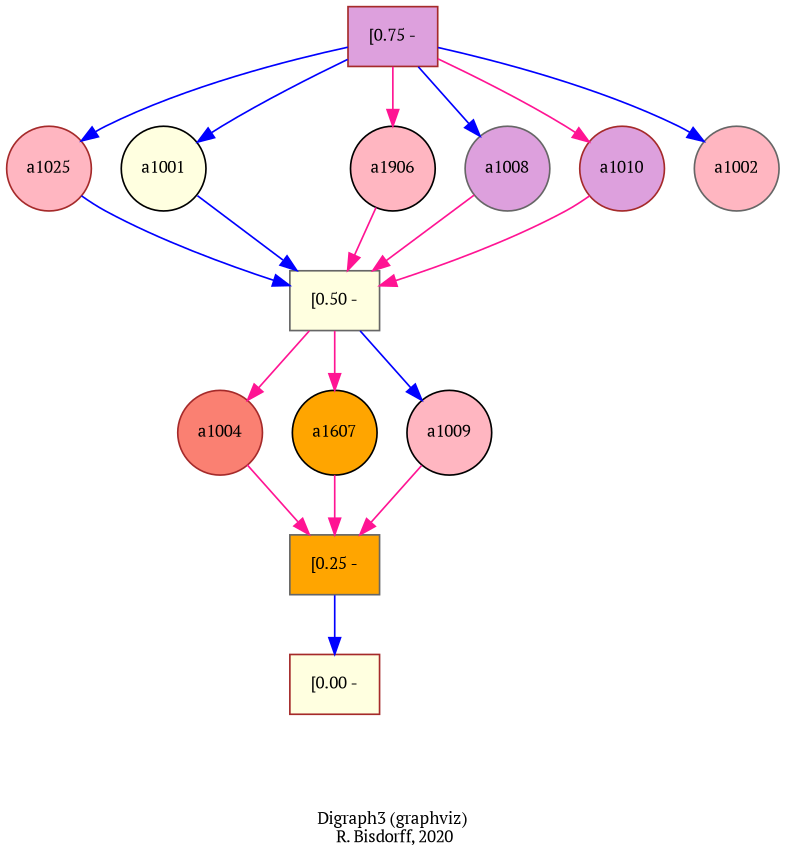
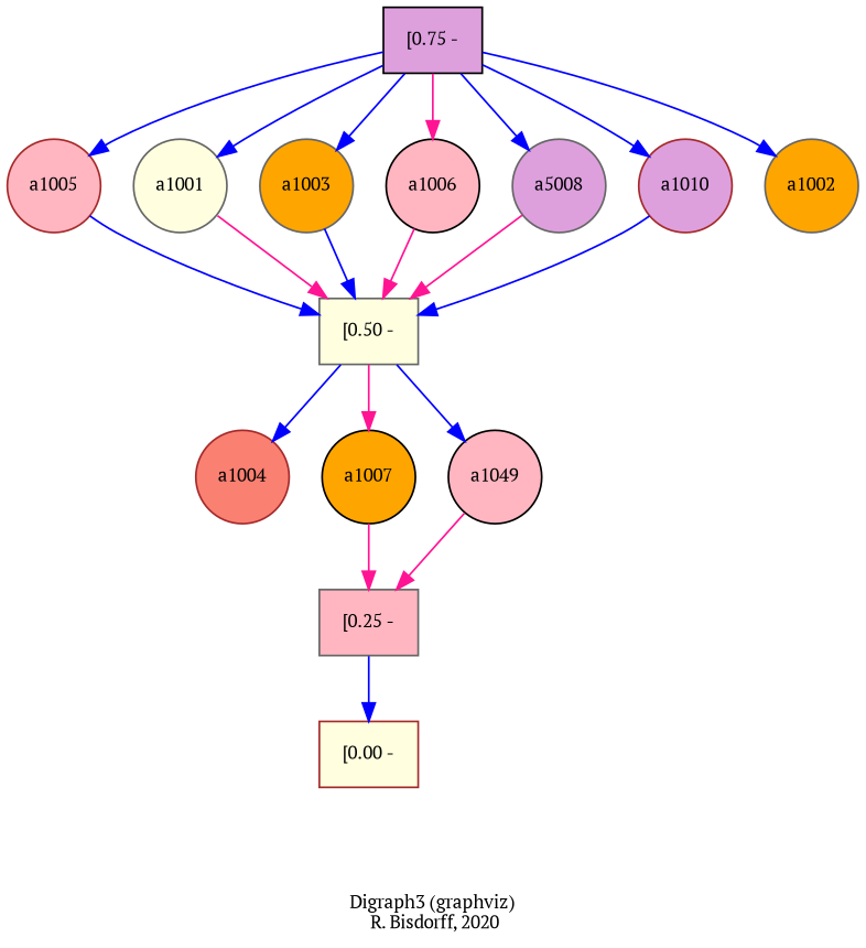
  digraph {
    fontname="PT Serif"
    fontsize=10
    label="\nDigraph3 (graphviz)\n R. Bisdorff, 2020"
    ordering=out
    node [color=gray40 fillcolor=lightpink fontname="PT Serif" fontsize=10 shape=circle style=filled]
    edge [color=blue fontname="PT Serif" style="setlinewidth(1)"]
-   n1 [color=brown label=a1025]
-   n2 [color=brown fillcolor=plum label="[0.75 -" shape=box]
+   n1 [color=brown label=a1005]
+   n2 [color=black fillcolor=plum label="[0.75 -" shape=box]
    n3 [fillcolor=lightyellow label="[0.50 -" shape=box]
-   n4 [color=black fillcolor=lightyellow label=a1001]
-   n6 [color=black label=a1906]
-   n7 [fillcolor=plum label=a1008]
+   n4 [fillcolor=lightyellow label=a1001]
+   n5 [fillcolor=orange label=a1003]
+   n6 [color=black label=a1006]
+   n7 [fillcolor=plum label=a5008]
    n8 [color=brown fillcolor=plum label=a1010]
    n9 [color=brown fillcolor=salmon label=a1004]
-   n10 [label=a1002]
-   n11 [color=black fillcolor=orange label=a1607]
-   n12 [color=black label=a1009]
-   n13 [fillcolor=orange label="[0.25 -" shape=box]
+   n10 [fillcolor=orange label=a1002]
+   n11 [color=black fillcolor=orange label=a1007]
+   n12 [color=black label=a1049]
+   n13 [label="[0.25 -" shape=box]
    n14 [color=brown fillcolor=lightyellow label="[0.00 -" shape=box]
    subgraph sub_1 {
      rank=6
      n1
    }
    subgraph sub_2 {
      rank=5
      n2
    }
    subgraph sub_3 {
      rank=3
      n3
    }
    subgraph sub_4 {
      rank=4
      n1
      n4
+     n5
      n6
      n7
      n8
      n9
    }
    subgraph sub_5 {
      rank=2
      n6
      n10
      n11
      n12
    }
    subgraph sub_6 {
      rank=1
      n13
    }
    n1 -> n3
    n2 -> n1
    n2 -> n4
+   n2 -> n5
    n2 -> n6 [color=deeppink]
    n2 -> n7
-   n2 -> n8 [color=deeppink]
+   n2 -> n8
    n2 -> n10
-   n3 -> n9 [color=deeppink]
+   n3 -> n9
    n3 -> n11 [color=deeppink]
    n3 -> n12
-   n4 -> n3
+   n4 -> n3 [color=deeppink]
+   n5 -> n3
    n6 -> n3 [color=deeppink]
    n7 -> n3 [color=deeppink]
-   n8 -> n3 [color=deeppink]
-   n9 -> n13 [color=deeppink]
+   n8 -> n3
    n11 -> n13 [color=deeppink]
    n12 -> n13 [color=deeppink]
    n13 -> n14
  }
